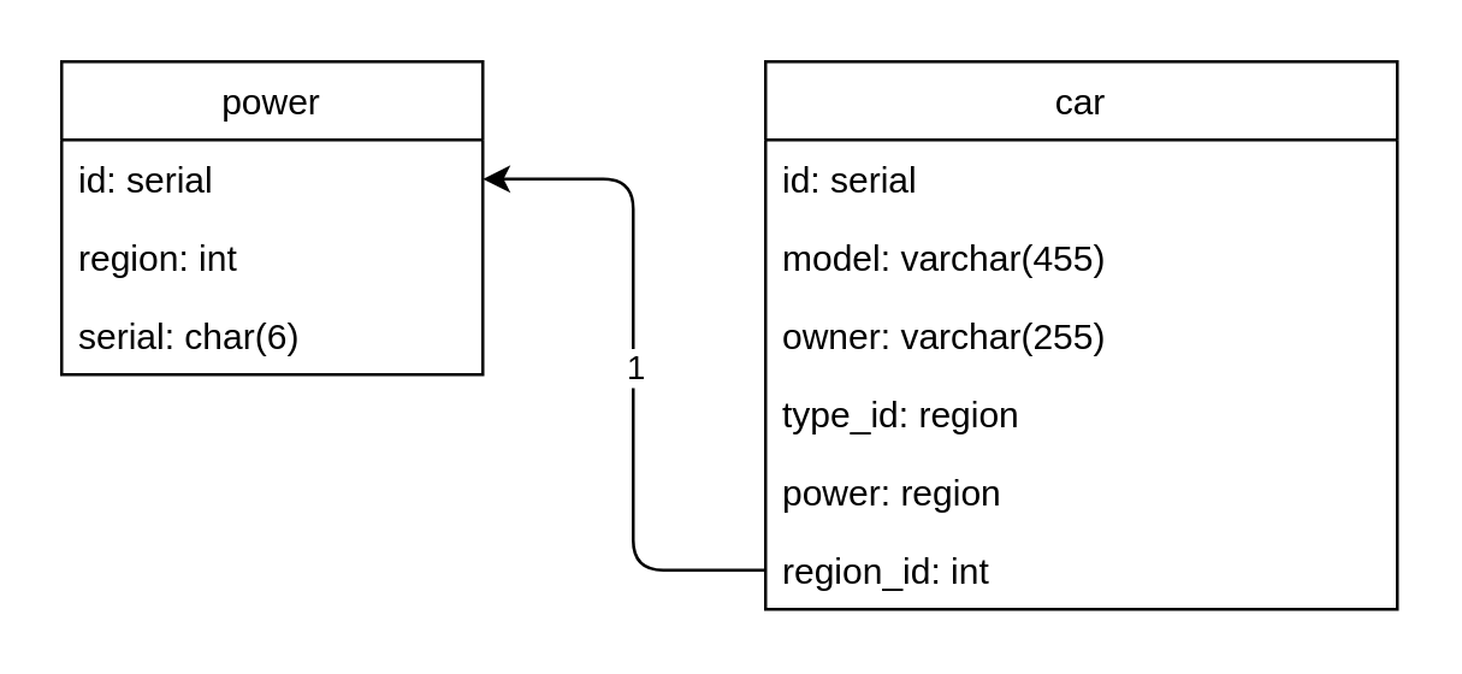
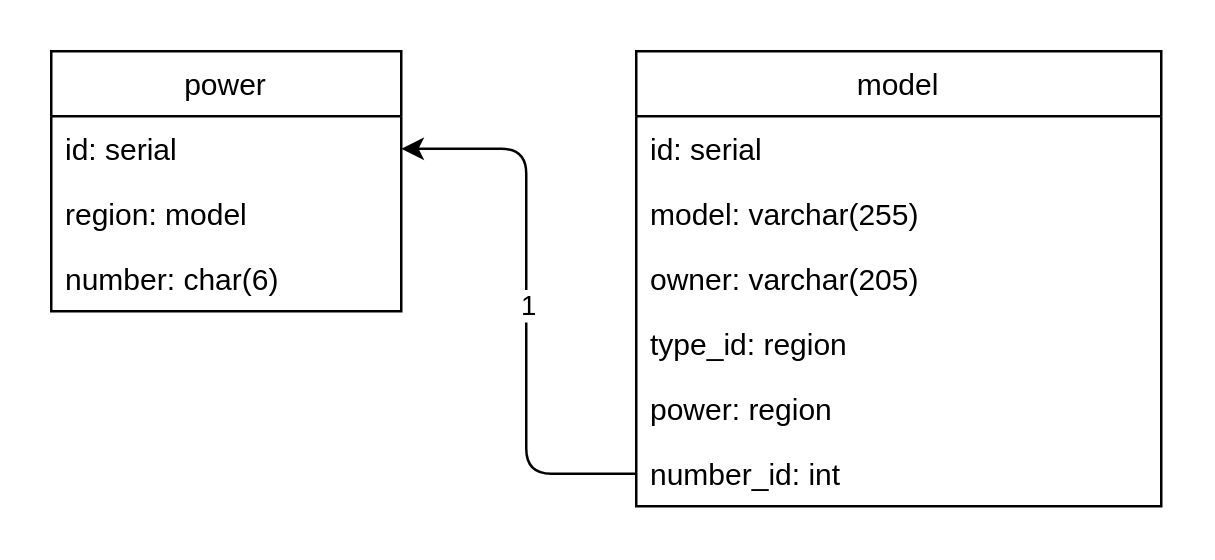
  <mxCell id="0" />
  <mxCell id="1" parent="0" />
  <mxCell id="2" value="power" style="swimlane;fontStyle=0;childLayout=stackLayout;horizontal=1;startSize=26;horizontalStack=0;resizeParent=1;resizeParentMax=0;resizeLast=0;collapsible=1;marginBottom=0;" parent="1" vertex="1"><mxGeometry x="20" y="20" width="140" height="104" as="geometry" /></mxCell>
  <mxCell id="3" value="id: serial" style="text;strokeColor=none;fillColor=none;align=left;verticalAlign=top;spacingLeft=4;spacingRight=4;overflow=hidden;rotatable=0;points=[[0,0.5],[1,0.5]];portConstraint=eastwest;" parent="2" vertex="1"><mxGeometry y="26" width="140" height="26" as="geometry" /></mxCell>
- <mxCell id="4" value="region: int" style="text;strokeColor=none;fillColor=none;align=left;verticalAlign=top;spacingLeft=4;spacingRight=4;overflow=hidden;rotatable=0;points=[[0,0.5],[1,0.5]];portConstraint=eastwest;" parent="2" vertex="1"><mxGeometry y="52" width="140" height="26" as="geometry" /></mxCell>
- <mxCell id="5" value="serial: char(6)" style="text;strokeColor=none;fillColor=none;align=left;verticalAlign=top;spacingLeft=4;spacingRight=4;overflow=hidden;rotatable=0;points=[[0,0.5],[1,0.5]];portConstraint=eastwest;" vertex="1" parent="2"><mxGeometry y="78" width="140" height="26" as="geometry" /></mxCell>
- <mxCell id="6" value="car" style="swimlane;fontStyle=0;childLayout=stackLayout;horizontal=1;startSize=26;horizontalStack=0;resizeParent=1;resizeParentMax=0;resizeLast=0;collapsible=1;marginBottom=0;" parent="1" vertex="1"><mxGeometry x="254" y="20" width="210" height="182" as="geometry" /></mxCell>
+ <mxCell id="4" value="region: model" style="text;strokeColor=none;fillColor=none;align=left;verticalAlign=top;spacingLeft=4;spacingRight=4;overflow=hidden;rotatable=0;points=[[0,0.5],[1,0.5]];portConstraint=eastwest;" parent="2" vertex="1"><mxGeometry y="52" width="140" height="26" as="geometry" /></mxCell>
+ <mxCell id="5" value="number: char(6)" style="text;strokeColor=none;fillColor=none;align=left;verticalAlign=top;spacingLeft=4;spacingRight=4;overflow=hidden;rotatable=0;points=[[0,0.5],[1,0.5]];portConstraint=eastwest;" vertex="1" parent="2"><mxGeometry y="78" width="140" height="26" as="geometry" /></mxCell>
+ <mxCell id="6" value="model" style="swimlane;fontStyle=0;childLayout=stackLayout;horizontal=1;startSize=26;horizontalStack=0;resizeParent=1;resizeParentMax=0;resizeLast=0;collapsible=1;marginBottom=0;" parent="1" vertex="1"><mxGeometry x="254" y="20" width="210" height="182" as="geometry" /></mxCell>
  <mxCell id="7" value="id: serial" style="text;strokeColor=none;fillColor=none;align=left;verticalAlign=top;spacingLeft=4;spacingRight=4;overflow=hidden;rotatable=0;points=[[0,0.5],[1,0.5]];portConstraint=eastwest;" parent="6" vertex="1"><mxGeometry y="26" width="210" height="26" as="geometry" /></mxCell>
- <mxCell id="8" value="model: varchar(455)" style="text;strokeColor=none;fillColor=none;align=left;verticalAlign=top;spacingLeft=4;spacingRight=4;overflow=hidden;rotatable=0;points=[[0,0.5],[1,0.5]];portConstraint=eastwest;" parent="6" vertex="1"><mxGeometry y="52" width="210" height="26" as="geometry" /></mxCell>
- <mxCell id="9" value="owner: varchar(255)" style="text;strokeColor=none;fillColor=none;align=left;verticalAlign=top;spacingLeft=4;spacingRight=4;overflow=hidden;rotatable=0;points=[[0,0.5],[1,0.5]];portConstraint=eastwest;" parent="6" vertex="1"><mxGeometry y="78" width="210" height="26" as="geometry" /></mxCell>
+ <mxCell id="8" value="model: varchar(255)" style="text;strokeColor=none;fillColor=none;align=left;verticalAlign=top;spacingLeft=4;spacingRight=4;overflow=hidden;rotatable=0;points=[[0,0.5],[1,0.5]];portConstraint=eastwest;" parent="6" vertex="1"><mxGeometry y="52" width="210" height="26" as="geometry" /></mxCell>
+ <mxCell id="9" value="owner: varchar(205)" style="text;strokeColor=none;fillColor=none;align=left;verticalAlign=top;spacingLeft=4;spacingRight=4;overflow=hidden;rotatable=0;points=[[0,0.5],[1,0.5]];portConstraint=eastwest;" parent="6" vertex="1"><mxGeometry y="78" width="210" height="26" as="geometry" /></mxCell>
  <mxCell id="10" value="type_id: region" style="text;strokeColor=none;fillColor=none;align=left;verticalAlign=top;spacingLeft=4;spacingRight=4;overflow=hidden;rotatable=0;points=[[0,0.5],[1,0.5]];portConstraint=eastwest;" parent="6" vertex="1"><mxGeometry y="104" width="210" height="26" as="geometry" /></mxCell>
  <mxCell id="11" value="power: region" style="text;strokeColor=none;fillColor=none;align=left;verticalAlign=top;spacingLeft=4;spacingRight=4;overflow=hidden;rotatable=0;points=[[0,0.5],[1,0.5]];portConstraint=eastwest;" parent="6" vertex="1"><mxGeometry y="130" width="210" height="26" as="geometry" /></mxCell>
- <mxCell id="12" value="region_id: int" style="text;strokeColor=none;fillColor=none;align=left;verticalAlign=top;spacingLeft=4;spacingRight=4;overflow=hidden;rotatable=0;points=[[0,0.5],[1,0.5]];portConstraint=eastwest;" parent="6" vertex="1"><mxGeometry y="156" width="210" height="26" as="geometry" /></mxCell>
+ <mxCell id="12" value="number_id: int" style="text;strokeColor=none;fillColor=none;align=left;verticalAlign=top;spacingLeft=4;spacingRight=4;overflow=hidden;rotatable=0;points=[[0,0.5],[1,0.5]];portConstraint=eastwest;" parent="6" vertex="1"><mxGeometry y="156" width="210" height="26" as="geometry" /></mxCell>
  <mxCell id="13" value="" style="endArrow=classic;html=1;exitX=0;exitY=0.5;exitDx=0;exitDy=0;entryX=1;entryY=0.5;entryDx=0;entryDy=0;" edge="1" parent="1" source="12" target="3"><mxGeometry relative="1" as="geometry"><mxPoint x="330" y="240" as="sourcePoint" /><mxPoint x="430" y="240" as="targetPoint" /><Array as="points"><mxPoint x="210" y="189" /><mxPoint x="210" y="59" /></Array></mxGeometry></mxCell>
  <mxCell id="14" value="1" style="edgeLabel;resizable=0;html=1;align=center;verticalAlign=middle;" connectable="0" vertex="1" parent="13"><mxGeometry relative="1" as="geometry" /></mxCell>
